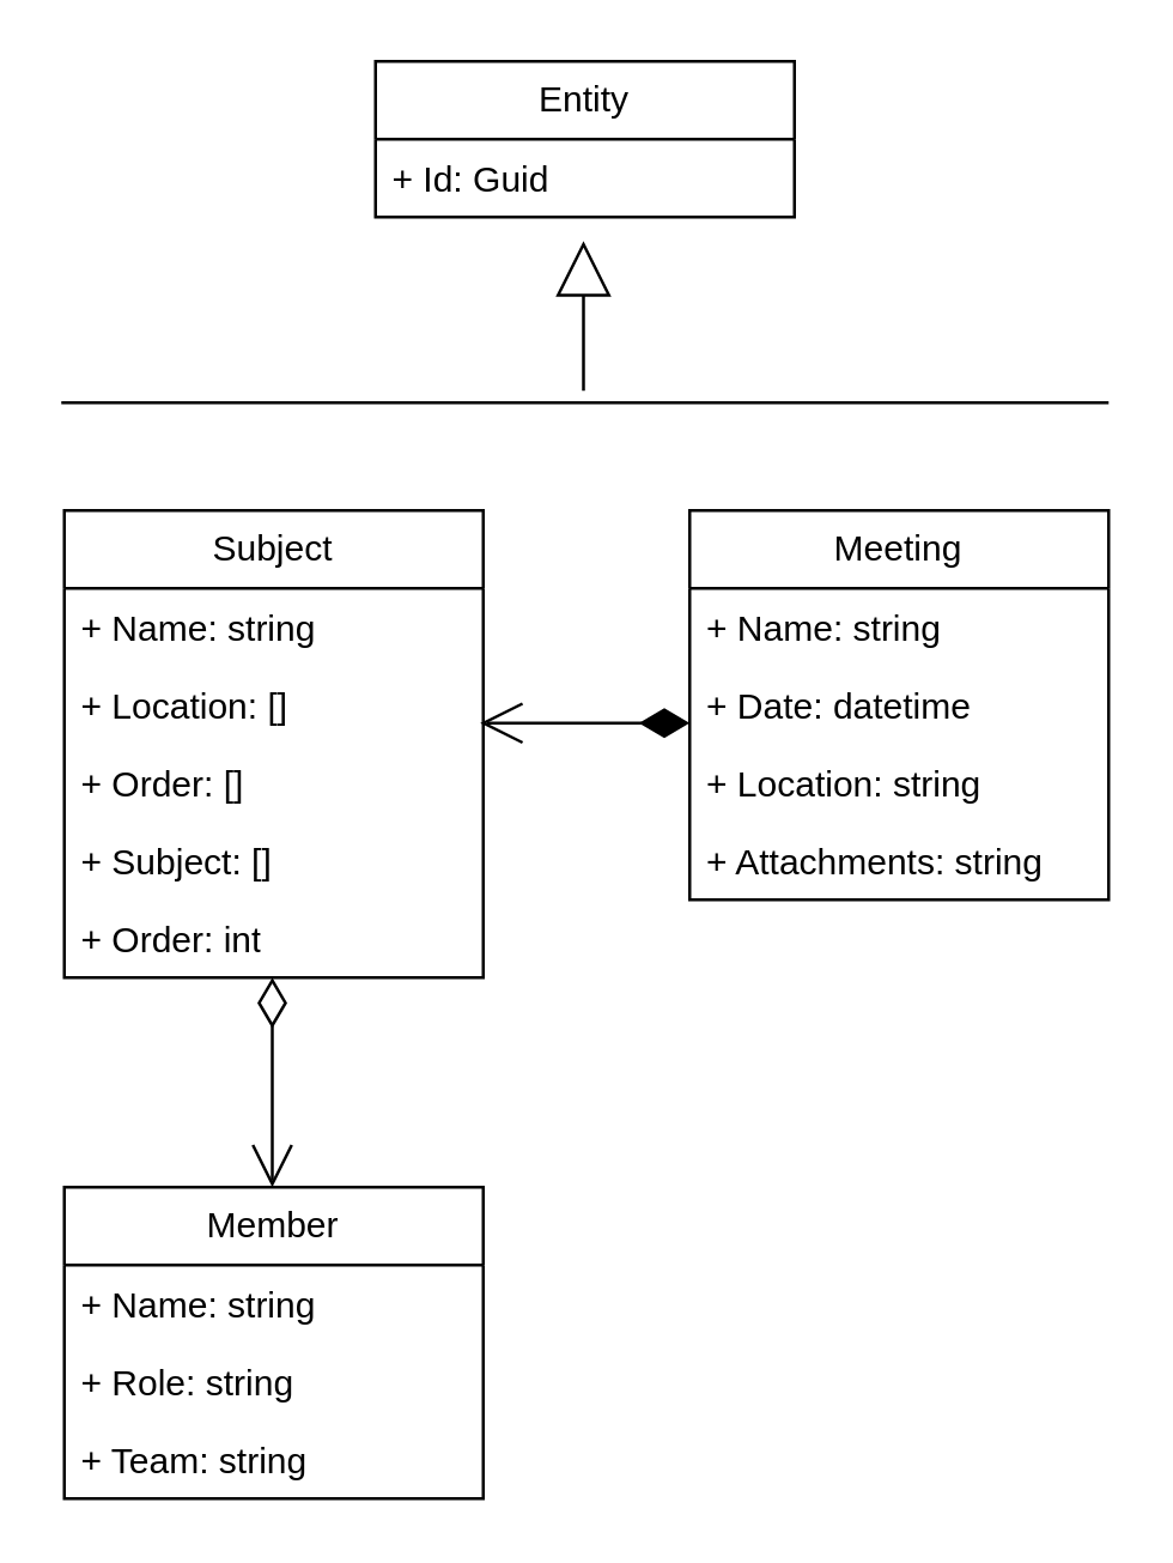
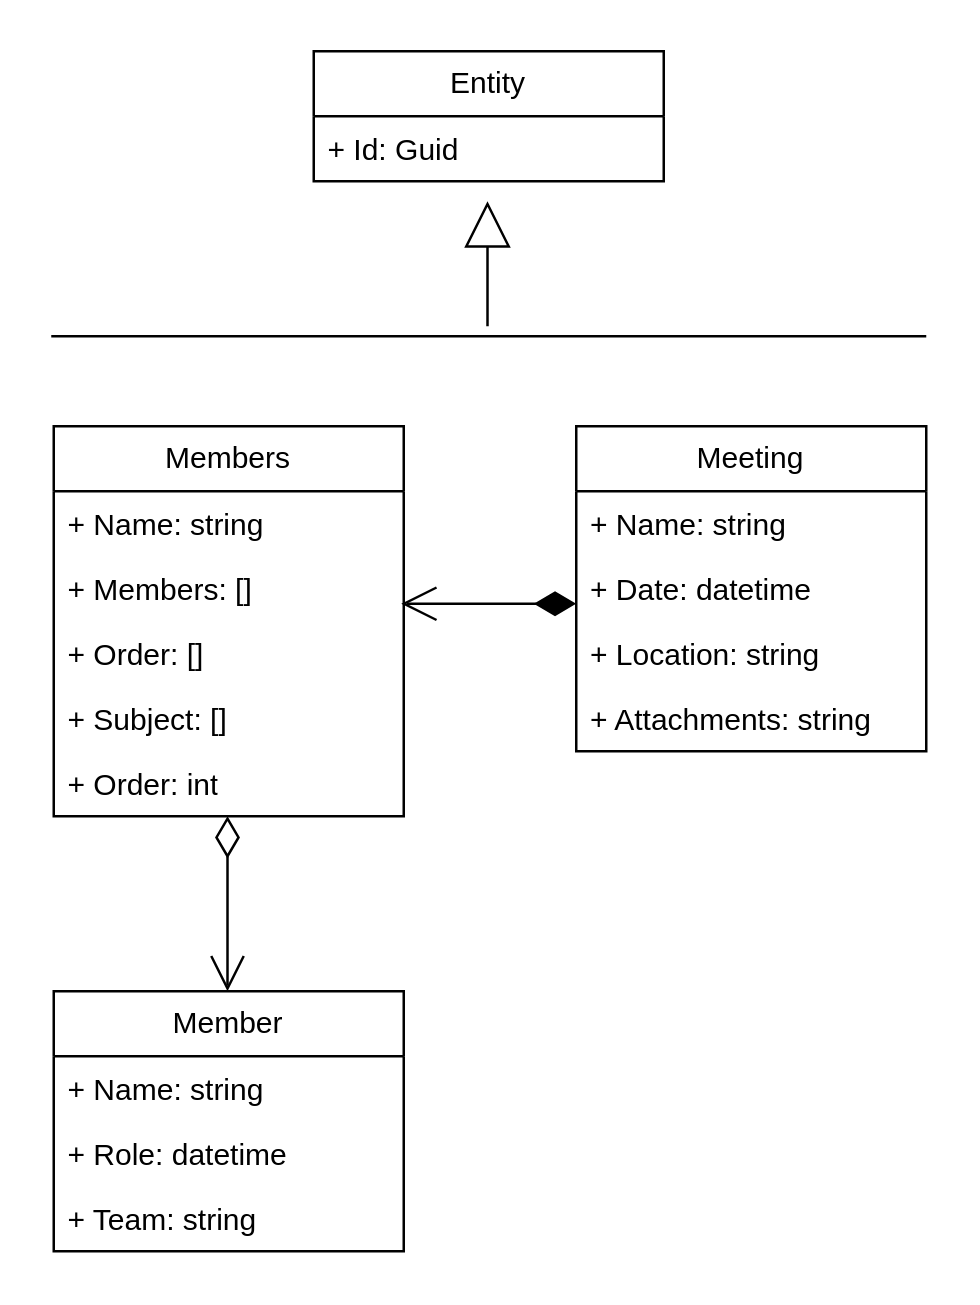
  <mxCell id="0" />
  <mxCell id="1" parent="0" />
  <mxCell id="2" value="Meeting" style="swimlane;fontStyle=0;childLayout=stackLayout;horizontal=1;startSize=26;fillColor=none;horizontalStack=0;resizeParent=1;resizeParentMax=0;resizeLast=0;collapsible=1;marginBottom=0;whiteSpace=wrap;html=1;" vertex="1" parent="1"><mxGeometry x="230" y="170" width="140" height="130" as="geometry" /></mxCell>
  <mxCell id="3" value="+ Name: string" style="text;strokeColor=none;fillColor=none;align=left;verticalAlign=top;spacingLeft=4;spacingRight=4;overflow=hidden;rotatable=0;points=[[0,0.5],[1,0.5]];portConstraint=eastwest;whiteSpace=wrap;html=1;" vertex="1" parent="2"><mxGeometry y="26" width="140" height="26" as="geometry" /></mxCell>
  <mxCell id="4" value="+ Date: datetime" style="text;strokeColor=none;fillColor=none;align=left;verticalAlign=top;spacingLeft=4;spacingRight=4;overflow=hidden;rotatable=0;points=[[0,0.5],[1,0.5]];portConstraint=eastwest;whiteSpace=wrap;html=1;" vertex="1" parent="2"><mxGeometry y="52" width="140" height="26" as="geometry" /></mxCell>
  <mxCell id="5" value="+ Location: string" style="text;strokeColor=none;fillColor=none;align=left;verticalAlign=top;spacingLeft=4;spacingRight=4;overflow=hidden;rotatable=0;points=[[0,0.5],[1,0.5]];portConstraint=eastwest;whiteSpace=wrap;html=1;" vertex="1" parent="2"><mxGeometry y="78" width="140" height="26" as="geometry" /></mxCell>
  <mxCell id="6" value="+ Attachments: string" style="text;strokeColor=none;fillColor=none;align=left;verticalAlign=top;spacingLeft=4;spacingRight=4;overflow=hidden;rotatable=0;points=[[0,0.5],[1,0.5]];portConstraint=eastwest;whiteSpace=wrap;html=1;" vertex="1" parent="2"><mxGeometry y="104" width="140" height="26" as="geometry" /></mxCell>
- <mxCell id="7" value="Subject" style="swimlane;fontStyle=0;childLayout=stackLayout;horizontal=1;startSize=26;fillColor=none;horizontalStack=0;resizeParent=1;resizeParentMax=0;resizeLast=0;collapsible=1;marginBottom=0;whiteSpace=wrap;html=1;" vertex="1" parent="1"><mxGeometry x="21" y="170" width="140" height="156" as="geometry" /></mxCell>
+ <mxCell id="7" value="Members" style="swimlane;fontStyle=0;childLayout=stackLayout;horizontal=1;startSize=26;fillColor=none;horizontalStack=0;resizeParent=1;resizeParentMax=0;resizeLast=0;collapsible=1;marginBottom=0;whiteSpace=wrap;html=1;" vertex="1" parent="1"><mxGeometry x="21" y="170" width="140" height="156" as="geometry" /></mxCell>
  <mxCell id="8" value="+ Name: string" style="text;strokeColor=none;fillColor=none;align=left;verticalAlign=top;spacingLeft=4;spacingRight=4;overflow=hidden;rotatable=0;points=[[0,0.5],[1,0.5]];portConstraint=eastwest;whiteSpace=wrap;html=1;" vertex="1" parent="7"><mxGeometry y="26" width="140" height="26" as="geometry" /></mxCell>
- <mxCell id="9" value="+ Location: []" style="text;strokeColor=none;fillColor=none;align=left;verticalAlign=top;spacingLeft=4;spacingRight=4;overflow=hidden;rotatable=0;points=[[0,0.5],[1,0.5]];portConstraint=eastwest;whiteSpace=wrap;html=1;" vertex="1" parent="7"><mxGeometry y="52" width="140" height="26" as="geometry" /></mxCell>
+ <mxCell id="9" value="+ Members: []" style="text;strokeColor=none;fillColor=none;align=left;verticalAlign=top;spacingLeft=4;spacingRight=4;overflow=hidden;rotatable=0;points=[[0,0.5],[1,0.5]];portConstraint=eastwest;whiteSpace=wrap;html=1;" vertex="1" parent="7"><mxGeometry y="52" width="140" height="26" as="geometry" /></mxCell>
  <mxCell id="10" value="+ Order: []" style="text;strokeColor=none;fillColor=none;align=left;verticalAlign=top;spacingLeft=4;spacingRight=4;overflow=hidden;rotatable=0;points=[[0,0.5],[1,0.5]];portConstraint=eastwest;whiteSpace=wrap;html=1;" vertex="1" parent="7"><mxGeometry y="78" width="140" height="26" as="geometry" /></mxCell>
  <mxCell id="11" value="+ Subject: []" style="text;strokeColor=none;fillColor=none;align=left;verticalAlign=top;spacingLeft=4;spacingRight=4;overflow=hidden;rotatable=0;points=[[0,0.5],[1,0.5]];portConstraint=eastwest;whiteSpace=wrap;html=1;" vertex="1" parent="7"><mxGeometry y="104" width="140" height="26" as="geometry" /></mxCell>
  <mxCell id="12" value="+ Order: int" style="text;strokeColor=none;fillColor=none;align=left;verticalAlign=top;spacingLeft=4;spacingRight=4;overflow=hidden;rotatable=0;points=[[0,0.5],[1,0.5]];portConstraint=eastwest;whiteSpace=wrap;html=1;" vertex="1" parent="7"><mxGeometry y="130" width="140" height="26" as="geometry" /></mxCell>
  <mxCell id="13" value="Member" style="swimlane;fontStyle=0;childLayout=stackLayout;horizontal=1;startSize=26;fillColor=none;horizontalStack=0;resizeParent=1;resizeParentMax=0;resizeLast=0;collapsible=1;marginBottom=0;whiteSpace=wrap;html=1;" vertex="1" parent="1"><mxGeometry x="21" y="396" width="140" height="104" as="geometry" /></mxCell>
  <mxCell id="14" value="+ Name: string" style="text;strokeColor=none;fillColor=none;align=left;verticalAlign=top;spacingLeft=4;spacingRight=4;overflow=hidden;rotatable=0;points=[[0,0.5],[1,0.5]];portConstraint=eastwest;whiteSpace=wrap;html=1;" vertex="1" parent="13"><mxGeometry y="26" width="140" height="26" as="geometry" /></mxCell>
- <mxCell id="15" value="+ Role: string" style="text;strokeColor=none;fillColor=none;align=left;verticalAlign=top;spacingLeft=4;spacingRight=4;overflow=hidden;rotatable=0;points=[[0,0.5],[1,0.5]];portConstraint=eastwest;whiteSpace=wrap;html=1;" vertex="1" parent="13"><mxGeometry y="52" width="140" height="26" as="geometry" /></mxCell>
+ <mxCell id="15" value="+ Role: datetime" style="text;strokeColor=none;fillColor=none;align=left;verticalAlign=top;spacingLeft=4;spacingRight=4;overflow=hidden;rotatable=0;points=[[0,0.5],[1,0.5]];portConstraint=eastwest;whiteSpace=wrap;html=1;" vertex="1" parent="13"><mxGeometry y="52" width="140" height="26" as="geometry" /></mxCell>
  <mxCell id="16" value="+ Team: string" style="text;strokeColor=none;fillColor=none;align=left;verticalAlign=top;spacingLeft=4;spacingRight=4;overflow=hidden;rotatable=0;points=[[0,0.5],[1,0.5]];portConstraint=eastwest;whiteSpace=wrap;html=1;" vertex="1" parent="13"><mxGeometry y="78" width="140" height="26" as="geometry" /></mxCell>
  <mxCell id="17" value="Entity" style="swimlane;fontStyle=0;childLayout=stackLayout;horizontal=1;startSize=26;fillColor=none;horizontalStack=0;resizeParent=1;resizeParentMax=0;resizeLast=0;collapsible=1;marginBottom=0;whiteSpace=wrap;html=1;" vertex="1" parent="1"><mxGeometry x="125" y="20" width="140" height="52" as="geometry" /></mxCell>
  <mxCell id="18" value="+ Id: Guid" style="text;strokeColor=none;fillColor=none;align=left;verticalAlign=top;spacingLeft=4;spacingRight=4;overflow=hidden;rotatable=0;points=[[0,0.5],[1,0.5]];portConstraint=eastwest;whiteSpace=wrap;html=1;" vertex="1" parent="17"><mxGeometry y="26" width="140" height="26" as="geometry" /></mxCell>
  <mxCell id="19" value="" style="endArrow=block;endSize=16;endFill=0;html=1;rounded=0;entryX=0.5;entryY=0.923;entryDx=0;entryDy=0;entryPerimeter=0;" edge="1" parent="1"><mxGeometry width="160" relative="1" as="geometry"><mxPoint x="194.5" y="130" as="sourcePoint" /><mxPoint x="194.5" y="79.998" as="targetPoint" /></mxGeometry></mxCell>
  <mxCell id="20" value="" style="endArrow=open;html=1;endSize=12;startArrow=diamondThin;startSize=14;startFill=1;edgeStyle=orthogonalEdgeStyle;align=left;verticalAlign=bottom;rounded=0;" edge="1" parent="1"><mxGeometry x="-1" y="3" relative="1" as="geometry"><mxPoint x="230" y="241" as="sourcePoint" /><mxPoint x="160" y="241" as="targetPoint" /></mxGeometry></mxCell>
  <mxCell id="21" value="" style="endArrow=open;html=1;endSize=12;startArrow=diamondThin;startSize=14;startFill=0;edgeStyle=orthogonalEdgeStyle;align=left;verticalAlign=bottom;rounded=0;" edge="1" parent="1"><mxGeometry x="-1" relative="1" as="geometry"><mxPoint x="90.5" y="326" as="sourcePoint" /><mxPoint x="90.5" y="396" as="targetPoint" /><mxPoint as="offset" /></mxGeometry></mxCell>
  <mxCell id="22" value="" style="line;strokeWidth=1;fillColor=none;align=left;verticalAlign=middle;spacingTop=-1;spacingLeft=3;spacingRight=3;rotatable=0;labelPosition=right;points=[];portConstraint=eastwest;strokeColor=inherit;" vertex="1" parent="1"><mxGeometry x="20" y="130" width="350" height="8" as="geometry" /></mxCell>
